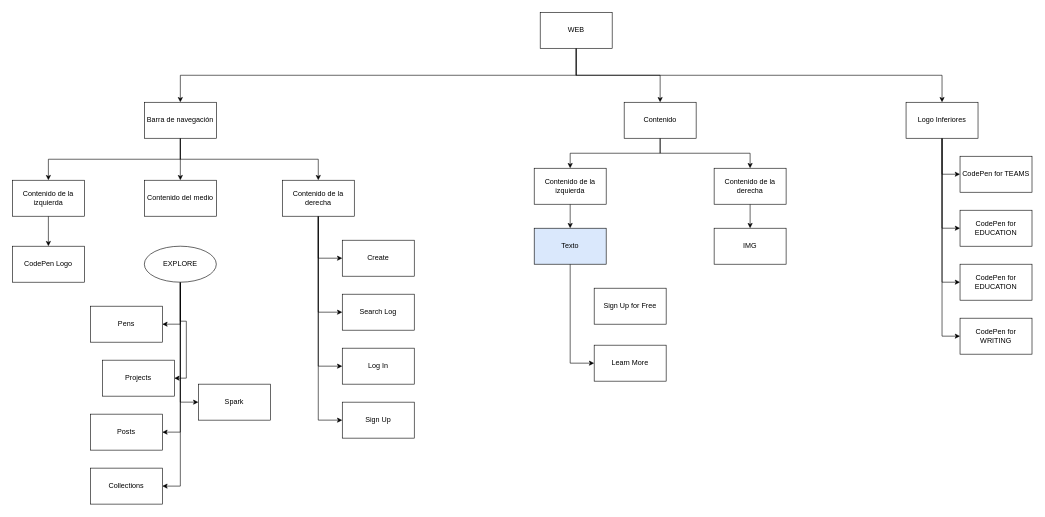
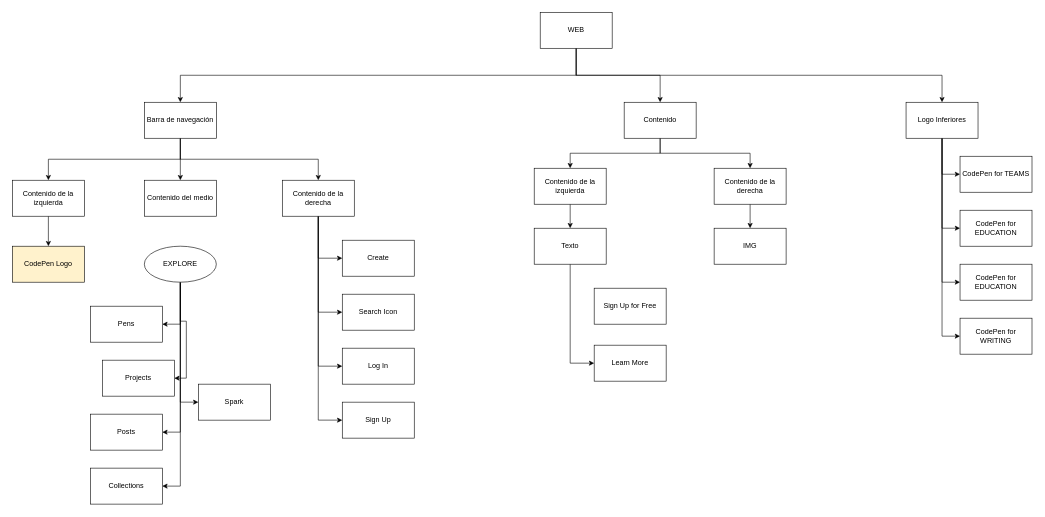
  <mxCell id="0" />
  <mxCell id="1" parent="0" />
  <mxCell id="2" style="edgeStyle=orthogonalEdgeStyle;rounded=0;orthogonalLoop=1;jettySize=auto;html=1;exitX=0.5;exitY=1;exitDx=0;exitDy=0;" edge="1" parent="1" source="5" target="9"><mxGeometry relative="1" as="geometry" /></mxCell>
  <mxCell id="3" style="edgeStyle=orthogonalEdgeStyle;rounded=0;orthogonalLoop=1;jettySize=auto;html=1;exitX=0.5;exitY=1;exitDx=0;exitDy=0;entryX=0.5;entryY=0;entryDx=0;entryDy=0;" edge="1" parent="1" source="5" target="12"><mxGeometry relative="1" as="geometry" /></mxCell>
  <mxCell id="4" style="edgeStyle=orthogonalEdgeStyle;rounded=0;orthogonalLoop=1;jettySize=auto;html=1;exitX=0.5;exitY=1;exitDx=0;exitDy=0;" edge="1" parent="1" source="5" target="17"><mxGeometry relative="1" as="geometry" /></mxCell>
  <mxCell id="5" value="WEB" style="rounded=0;whiteSpace=wrap;html=1;" vertex="1" parent="1"><mxGeometry x="900" y="20" width="120" height="60" as="geometry" /></mxCell>
  <mxCell id="6" style="edgeStyle=orthogonalEdgeStyle;rounded=0;orthogonalLoop=1;jettySize=auto;html=1;exitX=0.5;exitY=1;exitDx=0;exitDy=0;entryX=0.5;entryY=0;entryDx=0;entryDy=0;" edge="1" parent="1" source="9" target="26"><mxGeometry relative="1" as="geometry" /></mxCell>
  <mxCell id="7" style="edgeStyle=orthogonalEdgeStyle;rounded=0;orthogonalLoop=1;jettySize=auto;html=1;exitX=0.5;exitY=1;exitDx=0;exitDy=0;entryX=0.5;entryY=0;entryDx=0;entryDy=0;" edge="1" parent="1" source="9" target="27"><mxGeometry relative="1" as="geometry" /></mxCell>
  <mxCell id="8" style="edgeStyle=orthogonalEdgeStyle;rounded=0;orthogonalLoop=1;jettySize=auto;html=1;exitX=0.5;exitY=1;exitDx=0;exitDy=0;entryX=0.5;entryY=0;entryDx=0;entryDy=0;" edge="1" parent="1" source="9" target="32"><mxGeometry relative="1" as="geometry" /></mxCell>
  <mxCell id="9" value="Barra de navegación" style="rounded=0;whiteSpace=wrap;html=1;" vertex="1" parent="1"><mxGeometry x="240" y="170" width="120" height="60" as="geometry" /></mxCell>
  <mxCell id="10" style="edgeStyle=orthogonalEdgeStyle;rounded=0;orthogonalLoop=1;jettySize=auto;html=1;exitX=0.5;exitY=1;exitDx=0;exitDy=0;entryX=0.5;entryY=0;entryDx=0;entryDy=0;" edge="1" parent="1" source="12" target="43"><mxGeometry relative="1" as="geometry" /></mxCell>
  <mxCell id="11" style="edgeStyle=orthogonalEdgeStyle;rounded=0;orthogonalLoop=1;jettySize=auto;html=1;exitX=0.5;exitY=1;exitDx=0;exitDy=0;entryX=0.5;entryY=0;entryDx=0;entryDy=0;" edge="1" parent="1" source="12" target="45"><mxGeometry relative="1" as="geometry" /></mxCell>
  <mxCell id="12" value="Contenido" style="rounded=0;whiteSpace=wrap;html=1;" vertex="1" parent="1"><mxGeometry x="1040" y="170" width="120" height="60" as="geometry" /></mxCell>
  <mxCell id="13" style="edgeStyle=orthogonalEdgeStyle;rounded=0;orthogonalLoop=1;jettySize=auto;html=1;exitX=0.5;exitY=1;exitDx=0;exitDy=0;entryX=0;entryY=0.5;entryDx=0;entryDy=0;" edge="1" parent="1" source="17" target="51"><mxGeometry relative="1" as="geometry" /></mxCell>
  <mxCell id="14" style="edgeStyle=orthogonalEdgeStyle;rounded=0;orthogonalLoop=1;jettySize=auto;html=1;exitX=0.5;exitY=1;exitDx=0;exitDy=0;entryX=0;entryY=0.5;entryDx=0;entryDy=0;" edge="1" parent="1" source="17" target="52"><mxGeometry relative="1" as="geometry" /></mxCell>
  <mxCell id="15" style="edgeStyle=orthogonalEdgeStyle;rounded=0;orthogonalLoop=1;jettySize=auto;html=1;exitX=0.5;exitY=1;exitDx=0;exitDy=0;entryX=0;entryY=0.5;entryDx=0;entryDy=0;" edge="1" parent="1" source="17" target="53"><mxGeometry relative="1" as="geometry" /></mxCell>
  <mxCell id="16" style="edgeStyle=orthogonalEdgeStyle;rounded=0;orthogonalLoop=1;jettySize=auto;html=1;exitX=0.5;exitY=1;exitDx=0;exitDy=0;entryX=0;entryY=0.5;entryDx=0;entryDy=0;" edge="1" parent="1" source="17" target="54"><mxGeometry relative="1" as="geometry" /></mxCell>
  <mxCell id="17" value="Logo Inferiores" style="rounded=0;whiteSpace=wrap;html=1;" vertex="1" parent="1"><mxGeometry x="1510" y="170" width="120" height="60" as="geometry" /></mxCell>
- <mxCell id="18" value="CodePen Logo" style="rounded=0;whiteSpace=wrap;html=1;" vertex="1" parent="1"><mxGeometry x="20" y="410" width="120" height="60" as="geometry" /></mxCell>
+ <mxCell id="18" value="CodePen Logo" style="rounded=0;whiteSpace=wrap;html=1;fillColor=#fff2cc;" vertex="1" parent="1"><mxGeometry x="20" y="410" width="120" height="60" as="geometry" /></mxCell>
  <mxCell id="19" style="edgeStyle=orthogonalEdgeStyle;rounded=0;orthogonalLoop=1;jettySize=auto;html=1;exitX=0.5;exitY=1;exitDx=0;exitDy=0;entryX=1;entryY=0.5;entryDx=0;entryDy=0;" edge="1" parent="1" source="24" target="33"><mxGeometry relative="1" as="geometry" /></mxCell>
  <mxCell id="20" style="edgeStyle=orthogonalEdgeStyle;rounded=0;orthogonalLoop=1;jettySize=auto;html=1;exitX=0.5;exitY=1;exitDx=0;exitDy=0;entryX=1;entryY=0.5;entryDx=0;entryDy=0;" edge="1" parent="1" source="24" target="34"><mxGeometry relative="1" as="geometry" /></mxCell>
  <mxCell id="21" style="edgeStyle=orthogonalEdgeStyle;rounded=0;orthogonalLoop=1;jettySize=auto;html=1;exitX=0.5;exitY=1;exitDx=0;exitDy=0;entryX=1;entryY=0.5;entryDx=0;entryDy=0;" edge="1" parent="1" source="24" target="35"><mxGeometry relative="1" as="geometry" /></mxCell>
  <mxCell id="22" style="edgeStyle=orthogonalEdgeStyle;rounded=0;orthogonalLoop=1;jettySize=auto;html=1;exitX=0.5;exitY=1;exitDx=0;exitDy=0;entryX=1;entryY=0.5;entryDx=0;entryDy=0;" edge="1" parent="1" source="24" target="36"><mxGeometry relative="1" as="geometry" /></mxCell>
  <mxCell id="23" style="edgeStyle=orthogonalEdgeStyle;rounded=0;orthogonalLoop=1;jettySize=auto;html=1;exitX=0.5;exitY=1;exitDx=0;exitDy=0;entryX=0;entryY=0.5;entryDx=0;entryDy=0;" edge="1" parent="1" source="24" target="37"><mxGeometry relative="1" as="geometry" /></mxCell>
  <mxCell id="24" value="EXPLORE" style="ellipse;whiteSpace=wrap;html=1;" vertex="1" parent="1"><mxGeometry x="240" y="410" width="120" height="60" as="geometry" /></mxCell>
  <mxCell id="25" style="edgeStyle=orthogonalEdgeStyle;rounded=0;orthogonalLoop=1;jettySize=auto;html=1;exitX=0.5;exitY=1;exitDx=0;exitDy=0;entryX=0.5;entryY=0;entryDx=0;entryDy=0;" edge="1" parent="1" source="26" target="18"><mxGeometry relative="1" as="geometry" /></mxCell>
  <mxCell id="26" value="Contenido de la izquierda" style="rounded=0;whiteSpace=wrap;html=1;" vertex="1" parent="1"><mxGeometry x="20" y="300" width="120" height="60" as="geometry" /></mxCell>
  <mxCell id="27" value="Contenido del medio" style="rounded=0;whiteSpace=wrap;html=1;" vertex="1" parent="1"><mxGeometry x="240" y="300" width="120" height="60" as="geometry" /></mxCell>
  <mxCell id="28" style="edgeStyle=orthogonalEdgeStyle;rounded=0;orthogonalLoop=1;jettySize=auto;html=1;exitX=0.5;exitY=1;exitDx=0;exitDy=0;entryX=0;entryY=0.5;entryDx=0;entryDy=0;" edge="1" parent="1" source="32" target="38"><mxGeometry relative="1" as="geometry" /></mxCell>
  <mxCell id="29" style="edgeStyle=orthogonalEdgeStyle;rounded=0;orthogonalLoop=1;jettySize=auto;html=1;exitX=0.5;exitY=1;exitDx=0;exitDy=0;entryX=0;entryY=0.5;entryDx=0;entryDy=0;" edge="1" parent="1" source="32" target="39"><mxGeometry relative="1" as="geometry" /></mxCell>
  <mxCell id="30" style="edgeStyle=orthogonalEdgeStyle;rounded=0;orthogonalLoop=1;jettySize=auto;html=1;exitX=0.5;exitY=1;exitDx=0;exitDy=0;entryX=0;entryY=0.5;entryDx=0;entryDy=0;" edge="1" parent="1" source="32" target="40"><mxGeometry relative="1" as="geometry" /></mxCell>
  <mxCell id="31" style="edgeStyle=orthogonalEdgeStyle;rounded=0;orthogonalLoop=1;jettySize=auto;html=1;exitX=0.5;exitY=1;exitDx=0;exitDy=0;entryX=0;entryY=0.5;entryDx=0;entryDy=0;" edge="1" parent="1" source="32" target="41"><mxGeometry relative="1" as="geometry" /></mxCell>
  <mxCell id="32" value="Contenido de la derecha" style="rounded=0;whiteSpace=wrap;html=1;" vertex="1" parent="1"><mxGeometry x="470" y="300" width="120" height="60" as="geometry" /></mxCell>
  <mxCell id="33" value="Pens" style="rounded=0;whiteSpace=wrap;html=1;" vertex="1" parent="1"><mxGeometry x="150" y="510" width="120" height="60" as="geometry" /></mxCell>
  <mxCell id="34" value="Projects" style="rounded=0;whiteSpace=wrap;html=1;" vertex="1" parent="1"><mxGeometry x="170" y="600" width="120" height="60" as="geometry" /></mxCell>
  <mxCell id="35" value="Posts" style="rounded=0;whiteSpace=wrap;html=1;" vertex="1" parent="1"><mxGeometry x="150" y="690" width="120" height="60" as="geometry" /></mxCell>
  <mxCell id="36" value="Collections" style="rounded=0;whiteSpace=wrap;html=1;" vertex="1" parent="1"><mxGeometry x="150" y="780" width="120" height="60" as="geometry" /></mxCell>
  <mxCell id="37" value="Spark" style="rounded=0;whiteSpace=wrap;html=1;" vertex="1" parent="1"><mxGeometry x="330" y="640" width="120" height="60" as="geometry" /></mxCell>
  <mxCell id="38" value="Create" style="rounded=0;whiteSpace=wrap;html=1;" vertex="1" parent="1"><mxGeometry x="570" y="400" width="120" height="60" as="geometry" /></mxCell>
- <mxCell id="39" value="Search Log" style="rounded=0;whiteSpace=wrap;html=1;" vertex="1" parent="1"><mxGeometry x="570" y="490" width="120" height="60" as="geometry" /></mxCell>
+ <mxCell id="39" value="Search Icon" style="rounded=0;whiteSpace=wrap;html=1;" vertex="1" parent="1"><mxGeometry x="570" y="490" width="120" height="60" as="geometry" /></mxCell>
  <mxCell id="40" value="Log In" style="rounded=0;whiteSpace=wrap;html=1;" vertex="1" parent="1"><mxGeometry x="570" y="580" width="120" height="60" as="geometry" /></mxCell>
  <mxCell id="41" value="Sign Up" style="rounded=0;whiteSpace=wrap;html=1;" vertex="1" parent="1"><mxGeometry x="570" y="670" width="120" height="60" as="geometry" /></mxCell>
  <mxCell id="42" style="edgeStyle=orthogonalEdgeStyle;rounded=0;orthogonalLoop=1;jettySize=auto;html=1;exitX=0.5;exitY=1;exitDx=0;exitDy=0;entryX=0.5;entryY=0;entryDx=0;entryDy=0;" edge="1" parent="1" source="43" target="49"><mxGeometry relative="1" as="geometry" /></mxCell>
  <mxCell id="43" value="Contenido de la izquierda" style="rounded=0;whiteSpace=wrap;html=1;" vertex="1" parent="1"><mxGeometry x="890" y="280" width="120" height="60" as="geometry" /></mxCell>
  <mxCell id="44" style="edgeStyle=orthogonalEdgeStyle;rounded=0;orthogonalLoop=1;jettySize=auto;html=1;exitX=0.5;exitY=1;exitDx=0;exitDy=0;entryX=0.5;entryY=0;entryDx=0;entryDy=0;" edge="1" parent="1" source="45" target="50"><mxGeometry relative="1" as="geometry" /></mxCell>
  <mxCell id="45" value="Contenido de la derecha" style="rounded=0;whiteSpace=wrap;html=1;" vertex="1" parent="1"><mxGeometry x="1190" y="280" width="120" height="60" as="geometry" /></mxCell>
  <mxCell id="46" value="Sign Up for Free" style="rounded=0;whiteSpace=wrap;html=1;" vertex="1" parent="1"><mxGeometry x="990" y="480" width="120" height="60" as="geometry" /></mxCell>
  <mxCell id="47" value="Learn More" style="rounded=0;whiteSpace=wrap;html=1;" vertex="1" parent="1"><mxGeometry x="990" y="575" width="120" height="60" as="geometry" /></mxCell>
  <mxCell id="48" style="edgeStyle=orthogonalEdgeStyle;rounded=0;orthogonalLoop=1;jettySize=auto;html=1;exitX=0.5;exitY=1;exitDx=0;exitDy=0;entryX=0;entryY=0.5;entryDx=0;entryDy=0;" edge="1" parent="1" source="49" target="47"><mxGeometry relative="1" as="geometry" /></mxCell>
- <mxCell id="49" value="Texto" style="rounded=0;whiteSpace=wrap;html=1;fillColor=#dae8fc;" vertex="1" parent="1"><mxGeometry x="890" y="380" width="120" height="60" as="geometry" /></mxCell>
+ <mxCell id="49" value="Texto" style="rounded=0;whiteSpace=wrap;html=1;" vertex="1" parent="1"><mxGeometry x="890" y="380" width="120" height="60" as="geometry" /></mxCell>
  <mxCell id="50" value="IMG" style="rounded=0;whiteSpace=wrap;html=1;" vertex="1" parent="1"><mxGeometry x="1190" y="380" width="120" height="60" as="geometry" /></mxCell>
  <mxCell id="51" value="CodePen for TEAMS" style="rounded=0;whiteSpace=wrap;html=1;" vertex="1" parent="1"><mxGeometry x="1600" y="260" width="120" height="60" as="geometry" /></mxCell>
  <mxCell id="52" value="CodePen for EDUCATION" style="rounded=0;whiteSpace=wrap;html=1;" vertex="1" parent="1"><mxGeometry x="1600" y="350" width="120" height="60" as="geometry" /></mxCell>
  <mxCell id="53" value="CodePen for EDUCATION" style="rounded=0;whiteSpace=wrap;html=1;" vertex="1" parent="1"><mxGeometry x="1600" y="440" width="120" height="60" as="geometry" /></mxCell>
  <mxCell id="54" value="CodePen for WRITING" style="rounded=0;whiteSpace=wrap;html=1;" vertex="1" parent="1"><mxGeometry x="1600" y="530" width="120" height="60" as="geometry" /></mxCell>
